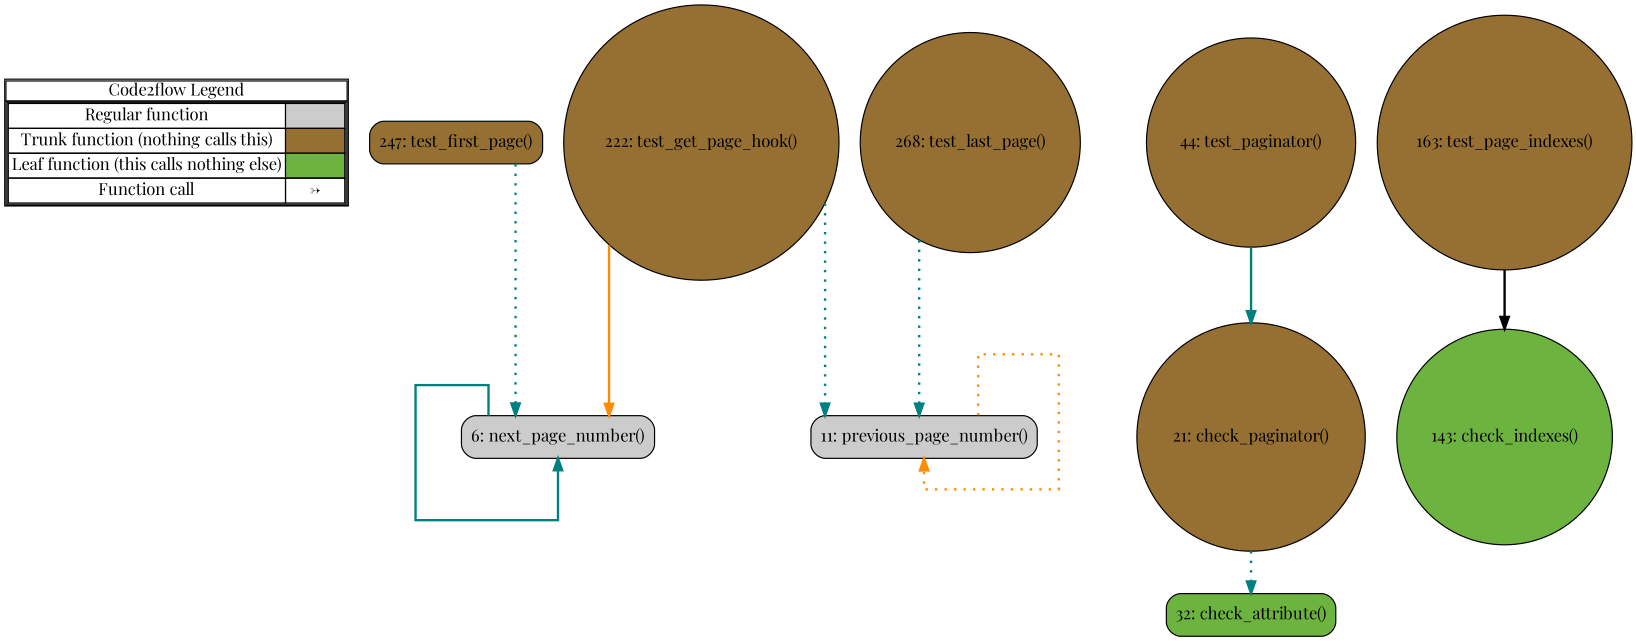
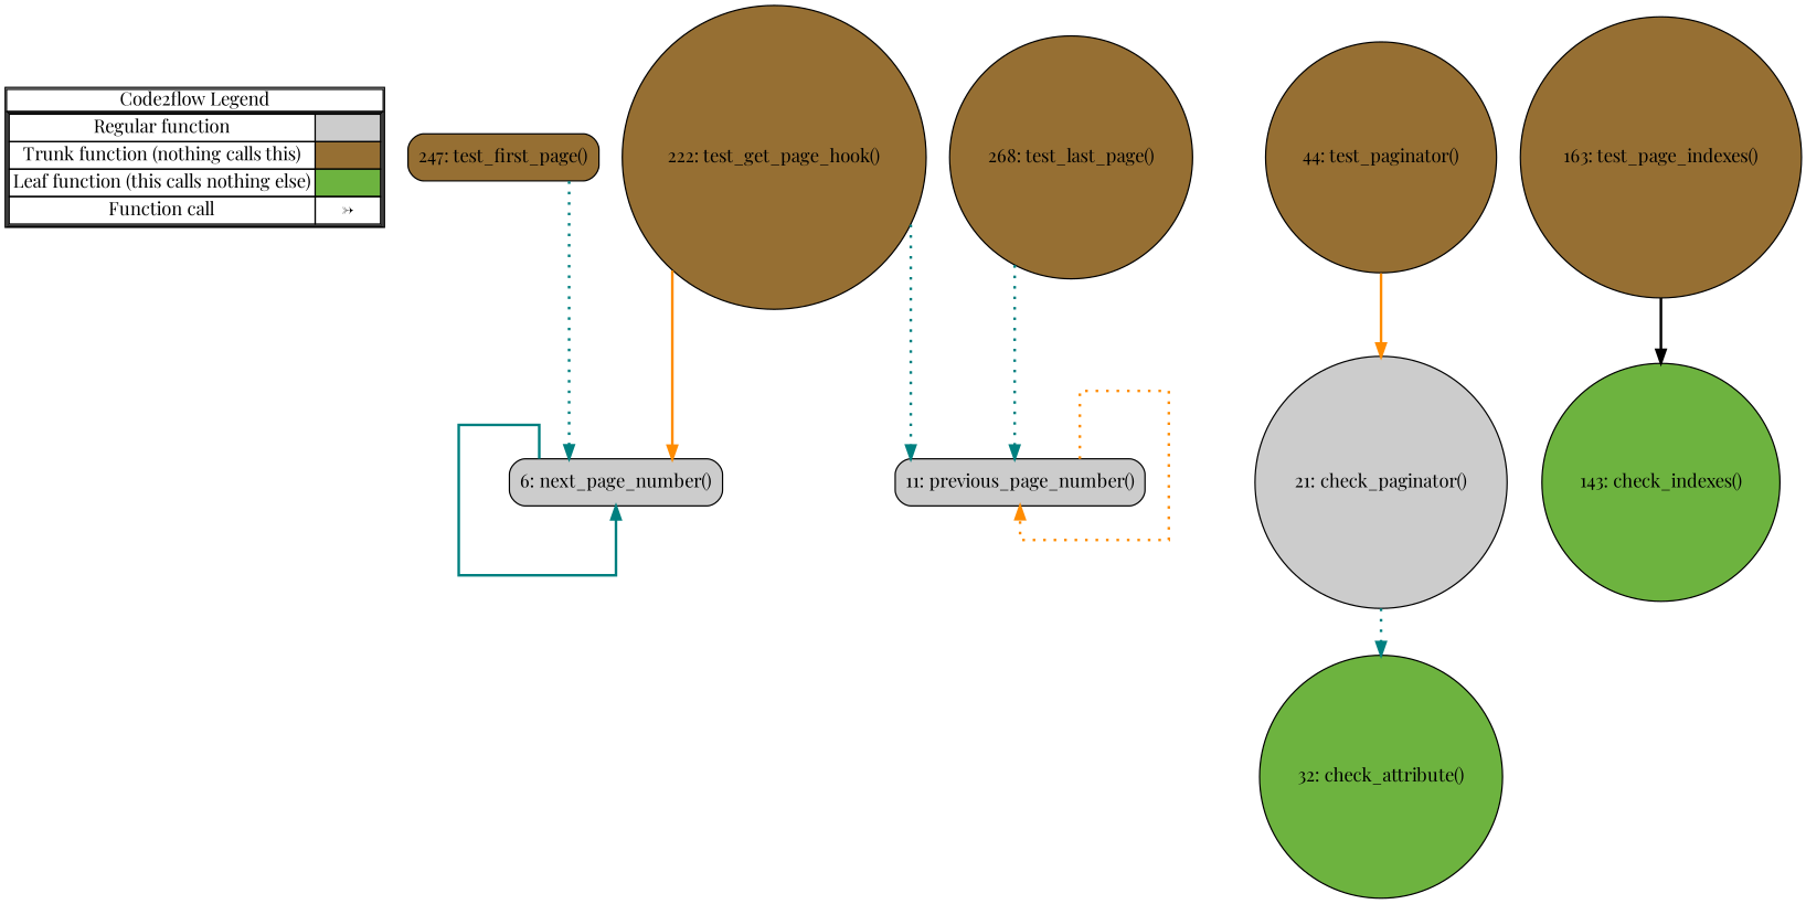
  digraph {
    concentrate=true
    fontname="Playfair Display"
    rankdir=TB
    splines=ortho
    node [fontname="Playfair Display" shape=circle fillcolor="#966F33" style="rounded,filled"]
    edge [color=teal fontname="Playfair Display" penwidth=2]
    n1 [label=<         <table cellspacing="0" cellpadding="0" border="1"><tr><td>Code2flow Legend</td></tr><tr><td>         <table cellspacing="0">         <tr><td>Regular function</td><td width="50px" bgcolor='#cccccc'></td></tr>         <tr><td>Trunk function (nothing calls this)</td><td bgcolor='#966F33'></td></tr>         <tr><td>Leaf function (this calls nothing else)</td><td bgcolor='#6db33f'></td></tr>         <tr><td>Function call</td><td><font color='black'>&#8594;</font></td></tr>         </table></td></tr></table>         > margin=0 shape=none fillcolor="" style=""]
    n2 [fillcolor="#cccccc" label="6: next_page_number()" shape=box]
    n3 [fillcolor="#cccccc" label="11: previous_page_number()" shape=box]
-   n4 [fillcolor="#6db33f" label="32: check_attribute()" shape=box]
+   n4 [fillcolor="#6db33f" label="32: check_attribute()"]
    n5 [fillcolor="#6db33f" label="143: check_indexes()"]
-   n6 [label="21: check_paginator()"]
+   n6 [fillcolor="#cccccc" label="21: check_paginator()"]
    n7 [label="222: test_get_page_hook()"]
    n8 [label="163: test_page_indexes()"]
    n9 [label="44: test_paginator()"]
    n10 [label="247: test_first_page()" shape=box]
    n11 [label="268: test_last_page()"]
    subgraph sub_1 {
      label=legend
      rank=min
      n1
    }
    subgraph sub_2 {
      label="File: pagination.custom"
      style=dotted
      subgraph sub_3 {
        label="Class: ValidAdjacentNumsPage"
        style=dotted
        n2
        n3
      }
    }
    subgraph sub_4 {
      label="File: pagination.tests"
      style=dotted
      subgraph sub_5 {
        label="Class: PaginationTests"
        style=dotted
        n4
        n5
        n6
        n7
        n8
        n9
      }
      subgraph sub_6 {
        label="Class: ModelPaginationTests"
        style=dotted
        n10
        n11
      }
    }
    n2 -> n2 [style=solid]
    n3 -> n3 [color=darkorange style=dotted]
    n6 -> n4 [style=dotted]
    n6 -> n4 [color="#D55E00"]
    n6 -> n4 [color="#D55E00"]
    n7 -> n2 [color=darkorange style=solid]
    n7 -> n2 [color="#56B4E9"]
    n7 -> n3 [style=dotted]
    n7 -> n3 [color="#56B4E9"]
    n8 -> n5 [color=black style=solid]
    n8 -> n5 [color="#56B4E9"]
-   n9 -> n6 [style=solid]
+   n9 -> n6 [color=darkorange style=solid]
    n10 -> n2 [style=dotted]
    n11 -> n3 [style=dotted]
  }
